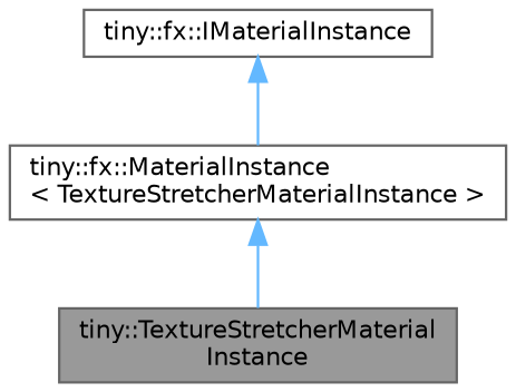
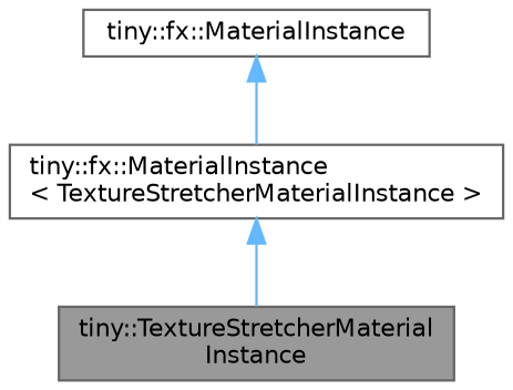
  digraph {
    node [color=gray40 fillcolor=white fontname=Helvetica fontsize=10 shape=box style=filled]
    edge [color=steelblue1 dir=back fontname=Helvetica fontsize=10 labelfontname=Helvetica labelfontsize=10 style=solid]
    n1 [fillcolor=grey60 fontcolor=black height=0.2 label="tiny::TextureStretcherMaterial\lInstance" width=0.4]
    n2 [height=0.2 label="tiny::fx::MaterialInstance\l\< TextureStretcherMaterialInstance \>" width=0.4]
-   n3 [height=0.2 label="tiny::fx::IMaterialInstance" width=0.4]
+   n3 [height=0.2 label="tiny::fx::MaterialInstance" width=0.4]
    n2 -> n1
    n3 -> n2
  }
